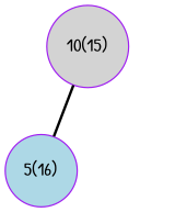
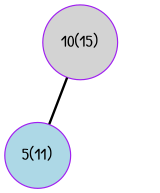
  graph {
    fontname="Patrick Hand"
    node [shape=circle style=filled color=purple fontname="Patrick Hand"]
    edge [fontname="Patrick Hand"]
    n1 [fillcolor=lightgrey label="10(15)"]
-   n2 [fillcolor=lightblue label="5(16)"]
+   n2 [fillcolor=lightblue label="5(11)"]
    NIL0 [style=invis shape="" color=""]
    n1 -- n2 [style=bold]
    n1 -- NIL0 [style=invis]
  }
